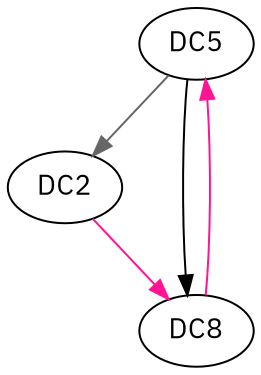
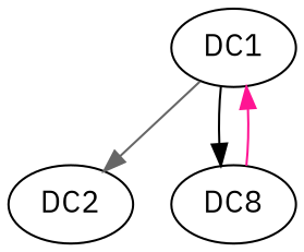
  digraph {
    fontname="IBM Plex Sans"
    node [fontname="IBM Plex Sans"]
    edge [color=deeppink fontname="IBM Plex Sans" style=solid]
-   n1 [label=DC5]
+   n1 [label=DC1]
    n2 [label=DC2]
    n3 [label=DC8]
    n1 -> n2 [color=gray40]
    n1 -> n3 [color=black]
-   n2 -> n3
    n3 -> n1
  }
